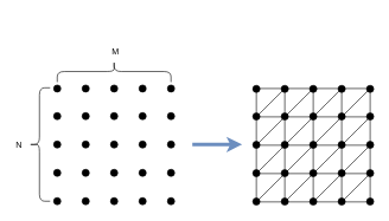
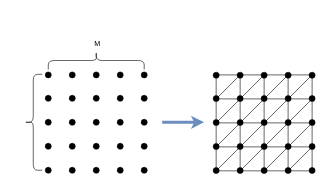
  <mxCell id="0" />
  <mxCell id="1" parent="0" />
  <mxCell id="2" value="" style="endArrow=none;html=1;" parent="1" edge="1"><mxGeometry width="50" height="50" relative="1" as="geometry"><mxPoint x="360" y="164" as="sourcePoint" /><mxPoint x="400" y="124" as="targetPoint" /></mxGeometry></mxCell>
  <mxCell id="3" value="" style="endArrow=none;html=1;" parent="1" edge="1"><mxGeometry width="50" height="50" relative="1" as="geometry"><mxPoint x="360" y="124" as="sourcePoint" /><mxPoint x="520" y="124" as="targetPoint" /></mxGeometry></mxCell>
  <mxCell id="4" value="" style="endArrow=none;html=1;" parent="1" edge="1"><mxGeometry width="50" height="50" relative="1" as="geometry"><mxPoint x="360" y="204" as="sourcePoint" /><mxPoint x="440" y="124" as="targetPoint" /></mxGeometry></mxCell>
  <mxCell id="5" value="" style="endArrow=none;html=1;" parent="1" edge="1"><mxGeometry width="50" height="50" relative="1" as="geometry"><mxPoint x="360" y="244" as="sourcePoint" /><mxPoint x="480" y="124" as="targetPoint" /></mxGeometry></mxCell>
  <mxCell id="6" value="" style="endArrow=none;html=1;" parent="1" edge="1"><mxGeometry width="50" height="50" relative="1" as="geometry"><mxPoint x="360" y="284" as="sourcePoint" /><mxPoint x="520" y="124" as="targetPoint" /></mxGeometry></mxCell>
  <mxCell id="7" value="" style="endArrow=none;html=1;" parent="1" edge="1"><mxGeometry width="50" height="50" relative="1" as="geometry"><mxPoint x="440" y="284" as="sourcePoint" /><mxPoint x="520" y="204" as="targetPoint" /></mxGeometry></mxCell>
  <mxCell id="8" value="" style="endArrow=none;html=1;" parent="1" edge="1"><mxGeometry width="50" height="50" relative="1" as="geometry"><mxPoint x="400" y="284" as="sourcePoint" /><mxPoint x="520" y="164" as="targetPoint" /></mxGeometry></mxCell>
  <mxCell id="9" value="" style="endArrow=none;html=1;" parent="1" edge="1"><mxGeometry width="50" height="50" relative="1" as="geometry"><mxPoint x="520" y="284" as="sourcePoint" /><mxPoint x="520" y="124" as="targetPoint" /></mxGeometry></mxCell>
  <mxCell id="10" value="" style="endArrow=none;html=1;" parent="1" edge="1"><mxGeometry width="50" height="50" relative="1" as="geometry"><mxPoint x="360" y="284" as="sourcePoint" /><mxPoint x="360" y="124" as="targetPoint" /></mxGeometry></mxCell>
  <mxCell id="11" value="" style="endArrow=none;html=1;" parent="1" edge="1"><mxGeometry width="50" height="50" relative="1" as="geometry"><mxPoint x="400" y="284" as="sourcePoint" /><mxPoint x="400" y="124" as="targetPoint" /></mxGeometry></mxCell>
  <mxCell id="12" value="" style="endArrow=none;html=1;" parent="1" edge="1"><mxGeometry width="50" height="50" relative="1" as="geometry"><mxPoint x="360" y="284" as="sourcePoint" /><mxPoint x="520" y="284" as="targetPoint" /></mxGeometry></mxCell>
  <mxCell id="13" value="" style="endArrow=none;html=1;" parent="1" edge="1"><mxGeometry width="50" height="50" relative="1" as="geometry"><mxPoint x="480" y="284" as="sourcePoint" /><mxPoint x="520" y="244" as="targetPoint" /></mxGeometry></mxCell>
  <mxCell id="14" value="" style="endArrow=none;html=1;" parent="1" edge="1"><mxGeometry width="50" height="50" relative="1" as="geometry"><mxPoint x="360" y="164" as="sourcePoint" /><mxPoint x="520" y="164" as="targetPoint" /></mxGeometry></mxCell>
  <mxCell id="15" value="" style="endArrow=none;html=1;" parent="1" edge="1"><mxGeometry width="50" height="50" relative="1" as="geometry"><mxPoint x="440" y="284" as="sourcePoint" /><mxPoint x="440" y="124" as="targetPoint" /></mxGeometry></mxCell>
  <mxCell id="16" value="" style="endArrow=none;html=1;" parent="1" edge="1"><mxGeometry width="50" height="50" relative="1" as="geometry"><mxPoint x="520" y="244" as="sourcePoint" /><mxPoint x="360" y="244" as="targetPoint" /></mxGeometry></mxCell>
  <mxCell id="17" value="" style="endArrow=none;html=1;" parent="1" edge="1"><mxGeometry width="50" height="50" relative="1" as="geometry"><mxPoint x="520" y="204" as="sourcePoint" /><mxPoint x="360" y="204" as="targetPoint" /></mxGeometry></mxCell>
  <mxCell id="18" value="" style="endArrow=none;html=1;" parent="1" edge="1"><mxGeometry width="50" height="50" relative="1" as="geometry"><mxPoint x="480" y="284" as="sourcePoint" /><mxPoint x="480" y="124" as="targetPoint" /></mxGeometry></mxCell>
  <mxCell id="19" value="" style="ellipse;whiteSpace=wrap;html=1;aspect=fixed;fillColor=#000000;strokeWidth=1;" parent="1" vertex="1"><mxGeometry x="75" y="119" width="10" height="10" as="geometry" /></mxCell>
  <mxCell id="20" value="" style="ellipse;whiteSpace=wrap;html=1;aspect=fixed;fillColor=#000000;strokeWidth=1;" parent="1" vertex="1"><mxGeometry x="115" y="119" width="10" height="10" as="geometry" /></mxCell>
  <mxCell id="21" value="" style="ellipse;whiteSpace=wrap;html=1;aspect=fixed;fillColor=#000000;strokeWidth=1;" parent="1" vertex="1"><mxGeometry x="195" y="119" width="10" height="10" as="geometry" /></mxCell>
  <mxCell id="22" value="" style="ellipse;whiteSpace=wrap;html=1;aspect=fixed;fillColor=#000000;strokeWidth=1;" parent="1" vertex="1"><mxGeometry x="155" y="119" width="10" height="10" as="geometry" /></mxCell>
  <mxCell id="23" value="" style="ellipse;whiteSpace=wrap;html=1;aspect=fixed;fillColor=#000000;strokeWidth=1;" parent="1" vertex="1"><mxGeometry x="235" y="119" width="10" height="10" as="geometry" /></mxCell>
  <mxCell id="24" value="" style="endArrow=classic;html=1;strokeWidth=5;fillColor=#dae8fc;strokeColor=#6c8ebf;" parent="1" edge="1"><mxGeometry width="50" height="50" relative="1" as="geometry"><mxPoint x="270" y="203" as="sourcePoint" /><mxPoint x="340" y="203" as="targetPoint" /></mxGeometry></mxCell>
  <mxCell id="25" value="" style="ellipse;whiteSpace=wrap;html=1;aspect=fixed;fillColor=#000000;strokeWidth=1;" parent="1" vertex="1"><mxGeometry x="75" y="158" width="10" height="10" as="geometry" /></mxCell>
  <mxCell id="26" value="" style="ellipse;whiteSpace=wrap;html=1;aspect=fixed;fillColor=#000000;strokeWidth=1;" parent="1" vertex="1"><mxGeometry x="115" y="158" width="10" height="10" as="geometry" /></mxCell>
  <mxCell id="27" value="" style="ellipse;whiteSpace=wrap;html=1;aspect=fixed;fillColor=#000000;strokeWidth=1;" parent="1" vertex="1"><mxGeometry x="195" y="158" width="10" height="10" as="geometry" /></mxCell>
  <mxCell id="28" value="" style="ellipse;whiteSpace=wrap;html=1;aspect=fixed;fillColor=#000000;strokeWidth=1;" parent="1" vertex="1"><mxGeometry x="155" y="158" width="10" height="10" as="geometry" /></mxCell>
  <mxCell id="29" value="" style="ellipse;whiteSpace=wrap;html=1;aspect=fixed;fillColor=#000000;strokeWidth=1;" parent="1" vertex="1"><mxGeometry x="235" y="158" width="10" height="10" as="geometry" /></mxCell>
  <mxCell id="30" value="" style="ellipse;whiteSpace=wrap;html=1;aspect=fixed;fillColor=#000000;strokeWidth=1;" parent="1" vertex="1"><mxGeometry x="75" y="198" width="10" height="10" as="geometry" /></mxCell>
  <mxCell id="31" value="" style="ellipse;whiteSpace=wrap;html=1;aspect=fixed;fillColor=#000000;strokeWidth=1;" parent="1" vertex="1"><mxGeometry x="115" y="198" width="10" height="10" as="geometry" /></mxCell>
  <mxCell id="32" value="" style="ellipse;whiteSpace=wrap;html=1;aspect=fixed;fillColor=#000000;strokeWidth=1;" parent="1" vertex="1"><mxGeometry x="195" y="198" width="10" height="10" as="geometry" /></mxCell>
  <mxCell id="33" value="" style="ellipse;whiteSpace=wrap;html=1;aspect=fixed;fillColor=#000000;strokeWidth=1;" parent="1" vertex="1"><mxGeometry x="155" y="198" width="10" height="10" as="geometry" /></mxCell>
  <mxCell id="34" value="" style="ellipse;whiteSpace=wrap;html=1;aspect=fixed;fillColor=#000000;strokeWidth=1;" parent="1" vertex="1"><mxGeometry x="235" y="198" width="10" height="10" as="geometry" /></mxCell>
  <mxCell id="35" value="" style="ellipse;whiteSpace=wrap;html=1;aspect=fixed;fillColor=#000000;strokeWidth=1;" parent="1" vertex="1"><mxGeometry x="75" y="238" width="10" height="10" as="geometry" /></mxCell>
  <mxCell id="36" value="" style="ellipse;whiteSpace=wrap;html=1;aspect=fixed;fillColor=#000000;strokeWidth=1;" parent="1" vertex="1"><mxGeometry x="115" y="238" width="10" height="10" as="geometry" /></mxCell>
  <mxCell id="37" value="" style="ellipse;whiteSpace=wrap;html=1;aspect=fixed;fillColor=#000000;strokeWidth=1;" parent="1" vertex="1"><mxGeometry x="195" y="238" width="10" height="10" as="geometry" /></mxCell>
  <mxCell id="38" value="" style="ellipse;whiteSpace=wrap;html=1;aspect=fixed;fillColor=#000000;strokeWidth=1;" parent="1" vertex="1"><mxGeometry x="155" y="238" width="10" height="10" as="geometry" /></mxCell>
  <mxCell id="39" value="" style="ellipse;whiteSpace=wrap;html=1;aspect=fixed;fillColor=#000000;strokeWidth=1;" parent="1" vertex="1"><mxGeometry x="235" y="238" width="10" height="10" as="geometry" /></mxCell>
  <mxCell id="40" value="" style="ellipse;whiteSpace=wrap;html=1;aspect=fixed;fillColor=#000000;strokeWidth=1;" parent="1" vertex="1"><mxGeometry x="75" y="278" width="10" height="10" as="geometry" /></mxCell>
  <mxCell id="41" value="" style="ellipse;whiteSpace=wrap;html=1;aspect=fixed;fillColor=#000000;strokeWidth=1;" parent="1" vertex="1"><mxGeometry x="115" y="278" width="10" height="10" as="geometry" /></mxCell>
  <mxCell id="42" value="" style="ellipse;whiteSpace=wrap;html=1;aspect=fixed;fillColor=#000000;strokeWidth=1;" parent="1" vertex="1"><mxGeometry x="195" y="278" width="10" height="10" as="geometry" /></mxCell>
  <mxCell id="43" value="" style="ellipse;whiteSpace=wrap;html=1;aspect=fixed;fillColor=#000000;strokeWidth=1;" parent="1" vertex="1"><mxGeometry x="155" y="278" width="10" height="10" as="geometry" /></mxCell>
  <mxCell id="44" value="" style="ellipse;whiteSpace=wrap;html=1;aspect=fixed;fillColor=#000000;strokeWidth=1;" parent="1" vertex="1"><mxGeometry x="235" y="278" width="10" height="10" as="geometry" /></mxCell>
  <mxCell id="45" value="" style="ellipse;whiteSpace=wrap;html=1;aspect=fixed;fillColor=#000000;strokeWidth=1;" parent="1" vertex="1"><mxGeometry x="355" y="119.5" width="10" height="10" as="geometry" /></mxCell>
  <mxCell id="46" value="" style="ellipse;whiteSpace=wrap;html=1;aspect=fixed;fillColor=#000000;strokeWidth=1;" parent="1" vertex="1"><mxGeometry x="395" y="119.5" width="10" height="10" as="geometry" /></mxCell>
  <mxCell id="47" value="" style="ellipse;whiteSpace=wrap;html=1;aspect=fixed;fillColor=#000000;strokeWidth=1;" parent="1" vertex="1"><mxGeometry x="475" y="119.5" width="10" height="10" as="geometry" /></mxCell>
  <mxCell id="48" value="" style="ellipse;whiteSpace=wrap;html=1;aspect=fixed;fillColor=#000000;strokeWidth=1;" parent="1" vertex="1"><mxGeometry x="435" y="119.5" width="10" height="10" as="geometry" /></mxCell>
  <mxCell id="49" value="" style="ellipse;whiteSpace=wrap;html=1;aspect=fixed;fillColor=#000000;strokeWidth=1;" parent="1" vertex="1"><mxGeometry x="515" y="119.5" width="10" height="10" as="geometry" /></mxCell>
  <mxCell id="50" value="" style="ellipse;whiteSpace=wrap;html=1;aspect=fixed;fillColor=#000000;strokeWidth=1;" parent="1" vertex="1"><mxGeometry x="355" y="158.5" width="10" height="10" as="geometry" /></mxCell>
  <mxCell id="51" value="" style="ellipse;whiteSpace=wrap;html=1;aspect=fixed;fillColor=#000000;strokeWidth=1;" parent="1" vertex="1"><mxGeometry x="395" y="158.5" width="10" height="10" as="geometry" /></mxCell>
  <mxCell id="52" value="" style="ellipse;whiteSpace=wrap;html=1;aspect=fixed;fillColor=#000000;strokeWidth=1;" parent="1" vertex="1"><mxGeometry x="475" y="158.5" width="10" height="10" as="geometry" /></mxCell>
  <mxCell id="53" value="" style="ellipse;whiteSpace=wrap;html=1;aspect=fixed;fillColor=#000000;strokeWidth=1;" parent="1" vertex="1"><mxGeometry x="435" y="158.5" width="10" height="10" as="geometry" /></mxCell>
  <mxCell id="54" value="" style="ellipse;whiteSpace=wrap;html=1;aspect=fixed;fillColor=#000000;strokeWidth=1;" parent="1" vertex="1"><mxGeometry x="515" y="158.5" width="10" height="10" as="geometry" /></mxCell>
  <mxCell id="55" value="" style="ellipse;whiteSpace=wrap;html=1;aspect=fixed;fillColor=#000000;strokeWidth=1;" parent="1" vertex="1"><mxGeometry x="355" y="198.5" width="10" height="10" as="geometry" /></mxCell>
  <mxCell id="56" value="" style="ellipse;whiteSpace=wrap;html=1;aspect=fixed;fillColor=#000000;strokeWidth=1;" parent="1" vertex="1"><mxGeometry x="395" y="198.5" width="10" height="10" as="geometry" /></mxCell>
  <mxCell id="57" value="" style="ellipse;whiteSpace=wrap;html=1;aspect=fixed;fillColor=#000000;strokeWidth=1;" parent="1" vertex="1"><mxGeometry x="475" y="198.5" width="10" height="10" as="geometry" /></mxCell>
  <mxCell id="58" value="" style="ellipse;whiteSpace=wrap;html=1;aspect=fixed;fillColor=#000000;strokeWidth=1;" parent="1" vertex="1"><mxGeometry x="435" y="198.5" width="10" height="10" as="geometry" /></mxCell>
  <mxCell id="59" value="" style="ellipse;whiteSpace=wrap;html=1;aspect=fixed;fillColor=#000000;strokeWidth=1;" parent="1" vertex="1"><mxGeometry x="515" y="198.5" width="10" height="10" as="geometry" /></mxCell>
  <mxCell id="60" value="" style="ellipse;whiteSpace=wrap;html=1;aspect=fixed;fillColor=#000000;strokeWidth=1;" parent="1" vertex="1"><mxGeometry x="355" y="238.5" width="10" height="10" as="geometry" /></mxCell>
  <mxCell id="61" value="" style="ellipse;whiteSpace=wrap;html=1;aspect=fixed;fillColor=#000000;strokeWidth=1;" parent="1" vertex="1"><mxGeometry x="395" y="238.5" width="10" height="10" as="geometry" /></mxCell>
  <mxCell id="62" value="" style="ellipse;whiteSpace=wrap;html=1;aspect=fixed;fillColor=#000000;strokeWidth=1;" parent="1" vertex="1"><mxGeometry x="475" y="238.5" width="10" height="10" as="geometry" /></mxCell>
  <mxCell id="63" value="" style="ellipse;whiteSpace=wrap;html=1;aspect=fixed;fillColor=#000000;strokeWidth=1;" parent="1" vertex="1"><mxGeometry x="435" y="238.5" width="10" height="10" as="geometry" /></mxCell>
  <mxCell id="64" value="" style="ellipse;whiteSpace=wrap;html=1;aspect=fixed;fillColor=#000000;strokeWidth=1;" parent="1" vertex="1"><mxGeometry x="515" y="238.5" width="10" height="10" as="geometry" /></mxCell>
  <mxCell id="65" value="" style="ellipse;whiteSpace=wrap;html=1;aspect=fixed;fillColor=#000000;strokeWidth=1;" parent="1" vertex="1"><mxGeometry x="355" y="278.5" width="10" height="10" as="geometry" /></mxCell>
  <mxCell id="66" value="" style="ellipse;whiteSpace=wrap;html=1;aspect=fixed;fillColor=#000000;strokeWidth=1;" parent="1" vertex="1"><mxGeometry x="395" y="278.5" width="10" height="10" as="geometry" /></mxCell>
  <mxCell id="67" value="" style="ellipse;whiteSpace=wrap;html=1;aspect=fixed;fillColor=#000000;strokeWidth=1;" parent="1" vertex="1"><mxGeometry x="475" y="278.5" width="10" height="10" as="geometry" /></mxCell>
  <mxCell id="68" value="" style="ellipse;whiteSpace=wrap;html=1;aspect=fixed;fillColor=#000000;strokeWidth=1;" parent="1" vertex="1"><mxGeometry x="435" y="278.5" width="10" height="10" as="geometry" /></mxCell>
  <mxCell id="69" value="" style="ellipse;whiteSpace=wrap;html=1;aspect=fixed;fillColor=#000000;strokeWidth=1;" parent="1" vertex="1"><mxGeometry x="515" y="278.5" width="10" height="10" as="geometry" /></mxCell>
  <mxCell id="70" value="" style="shape=curlyBracket;whiteSpace=wrap;html=1;rounded=1;" vertex="1" parent="1"><mxGeometry x="40" y="123" width="30" height="160" as="geometry" /></mxCell>
  <mxCell id="71" value="" style="shape=curlyBracket;whiteSpace=wrap;html=1;rounded=1;rotation=90;" vertex="1" parent="1"><mxGeometry x="145" y="20" width="30" height="160" as="geometry" /></mxCell>
- <mxCell id="72" value="N" style="text;html=1;resizable=0;points=[];autosize=1;align=left;verticalAlign=top;spacingTop=-4;" vertex="1" parent="1"><mxGeometry x="20" y="193.5" width="20" height="20" as="geometry" /></mxCell>
  <mxCell id="73" value="M" style="text;html=1;resizable=0;points=[];autosize=1;align=left;verticalAlign=top;spacingTop=-4;" vertex="1" parent="1"><mxGeometry x="155" y="63" width="30" height="20" as="geometry" /></mxCell>
